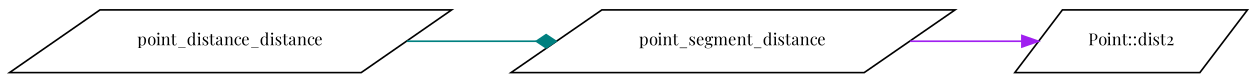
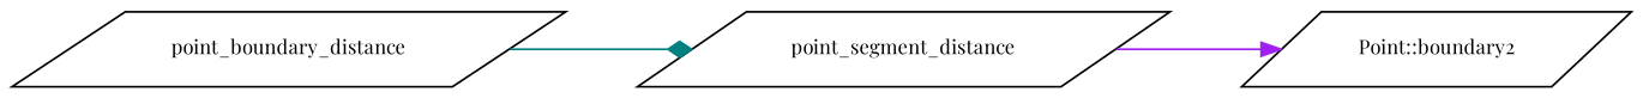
  digraph {
    fontname="Playfair Display"
    rankdir=LR
    node [color=black fillcolor=white fontname="Playfair Display" fontsize=10 shape=parallelogram style=filled]
    edge [fontname="Playfair Display" fontsize=10 labelfontname=Helvetica labelfontsize=10 style=solid]
-   n1 [height=0.2 label=point_distance_distance width=0.4]
+   n1 [height=0.2 label=point_boundary_distance width=0.4]
    n2 [height=0.2 label=point_segment_distance width=0.4]
-   n3 [height=0.2 label="Point::dist2" width=0.4]
+   n3 [height=0.2 label="Point::boundary2" width=0.4]
    n1 -> n2 [arrowhead=diamond color=teal]
    n2 -> n3 [arrowhead=normal color=purple]
  }
